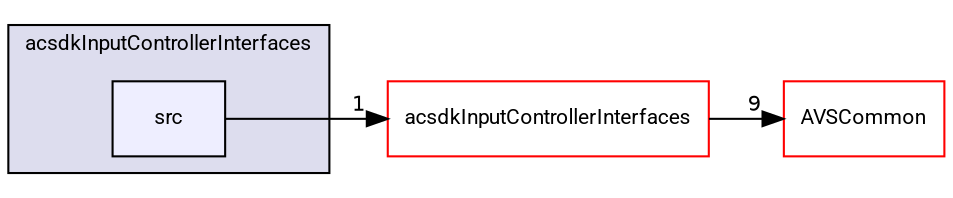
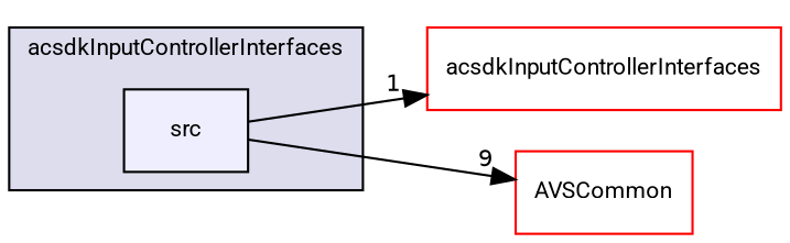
  digraph {
    compound=true
    fontname=Roboto
    rankdir=LR
    node [fillcolor=white fontname=Roboto fontsize=10 shape=box style=filled color=red]
    edge [fontname=Roboto labeldistance=1.5 labelfontname=Helvetica labelfontsize=10]
    n1 [fillcolor="#eeeeff" label=src pencolor=black color=""]
    n2 [label=acsdkInputControllerInterfaces]
    n3 [label=AVSCommon]
    subgraph cluster_1 {
      bgcolor="#ddddee"
      fontsize=10
      label=acsdkInputControllerInterfaces
      pencolor=black
      n1
    }
    n1 -> n2 [headlabel=1]
-   n2 -> n3 [headlabel=9]
+   n1 -> n3 [headlabel=9]
  }
